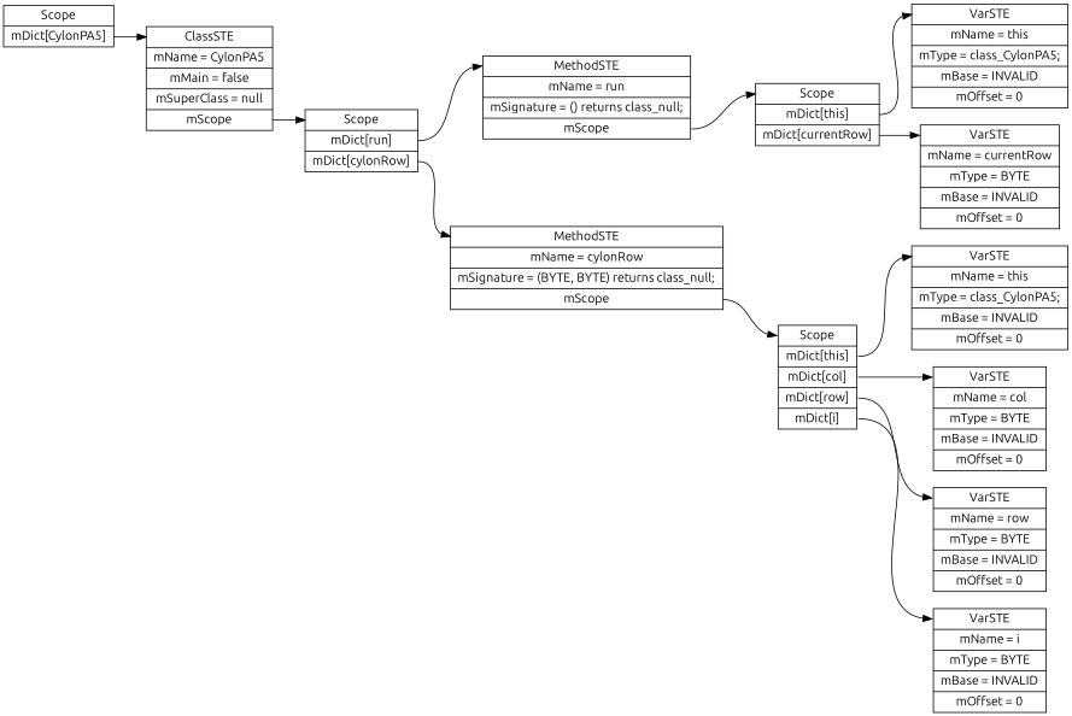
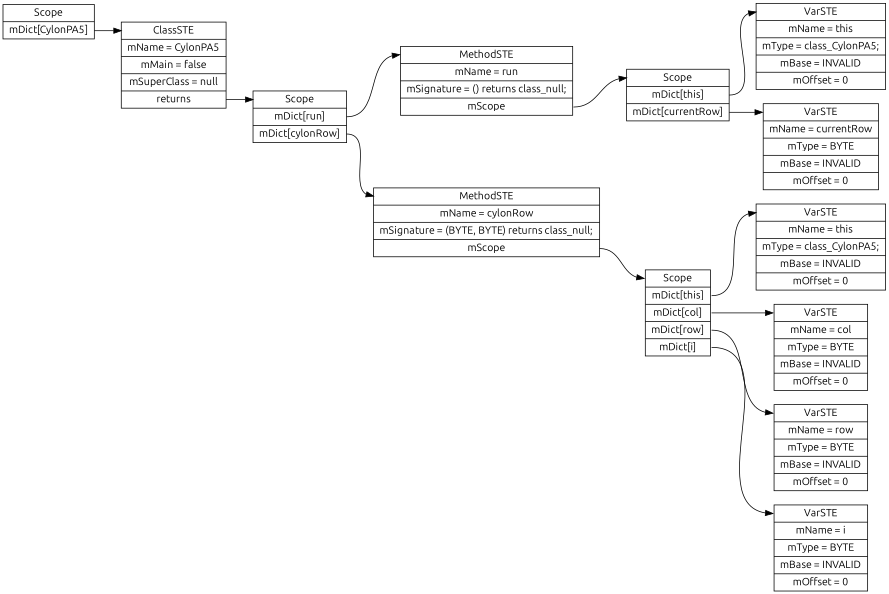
  digraph {
    rankdir=LR
    fontname=Ubuntu
    node [shape=record fontname=Ubuntu]
    edge [headport=f0 tailport=f1 fontname=Ubuntu]
    n1 [label=" <f0> Scope | <f1> mDict\[CylonPA5\] "]
-   n2 [label=" <f0> ClassSTE | <f1> mName = CylonPA5| <f2> mMain = false| <f3> mSuperClass = null| <f4> mScope "]
+   n2 [label=" <f0> ClassSTE | <f1> mName = CylonPA5| <f2> mMain = false| <f3> mSuperClass = null| <f4> returns "]
    n3 [label=" <f0> Scope | <f1> mDict\[run\] | <f2> mDict\[cylonRow\] "]
    n4 [label=" <f0> MethodSTE | <f1> mName = run| <f2> mSignature = () returns class_null;| <f3> mScope "]
    n5 [label=" <f0> MethodSTE | <f1> mName = cylonRow| <f2> mSignature = (BYTE, BYTE) returns class_null;| <f3> mScope "]
    n6 [label=" <f0> Scope | <f1> mDict\[this\] | <f2> mDict\[currentRow\] "]
    n7 [label=" <f0> VarSTE | <f1> mName = this| <f2> mType = class_CylonPA5;| <f3> mBase = INVALID| <f4> mOffset = 0"]
    n8 [label=" <f0> VarSTE | <f1> mName = currentRow| <f2> mType = BYTE| <f3> mBase = INVALID| <f4> mOffset = 0"]
    n9 [label=" <f0> Scope | <f1> mDict\[this\] | <f2> mDict\[col\] | <f3> mDict\[row\] | <f4> mDict\[i\] "]
    n10 [label=" <f0> VarSTE | <f1> mName = this| <f2> mType = class_CylonPA5;| <f3> mBase = INVALID| <f4> mOffset = 0"]
    n11 [label=" <f0> VarSTE | <f1> mName = col| <f2> mType = BYTE| <f3> mBase = INVALID| <f4> mOffset = 0"]
    n12 [label=" <f0> VarSTE | <f1> mName = row| <f2> mType = BYTE| <f3> mBase = INVALID| <f4> mOffset = 0"]
    n13 [label=" <f0> VarSTE | <f1> mName = i| <f2> mType = BYTE| <f3> mBase = INVALID| <f4> mOffset = 0"]
    n1 -> n2
    n2 -> n3 [tailport=f4]
    n3 -> n4
    n3 -> n5 [tailport=f2]
    n4 -> n6 [tailport=f3]
    n5 -> n9 [tailport=f3]
    n6 -> n7
    n6 -> n8 [tailport=f2]
    n9 -> n10
    n9 -> n11 [tailport=f2]
    n9 -> n12 [tailport=f3]
    n9 -> n13 [tailport=f4]
  }
